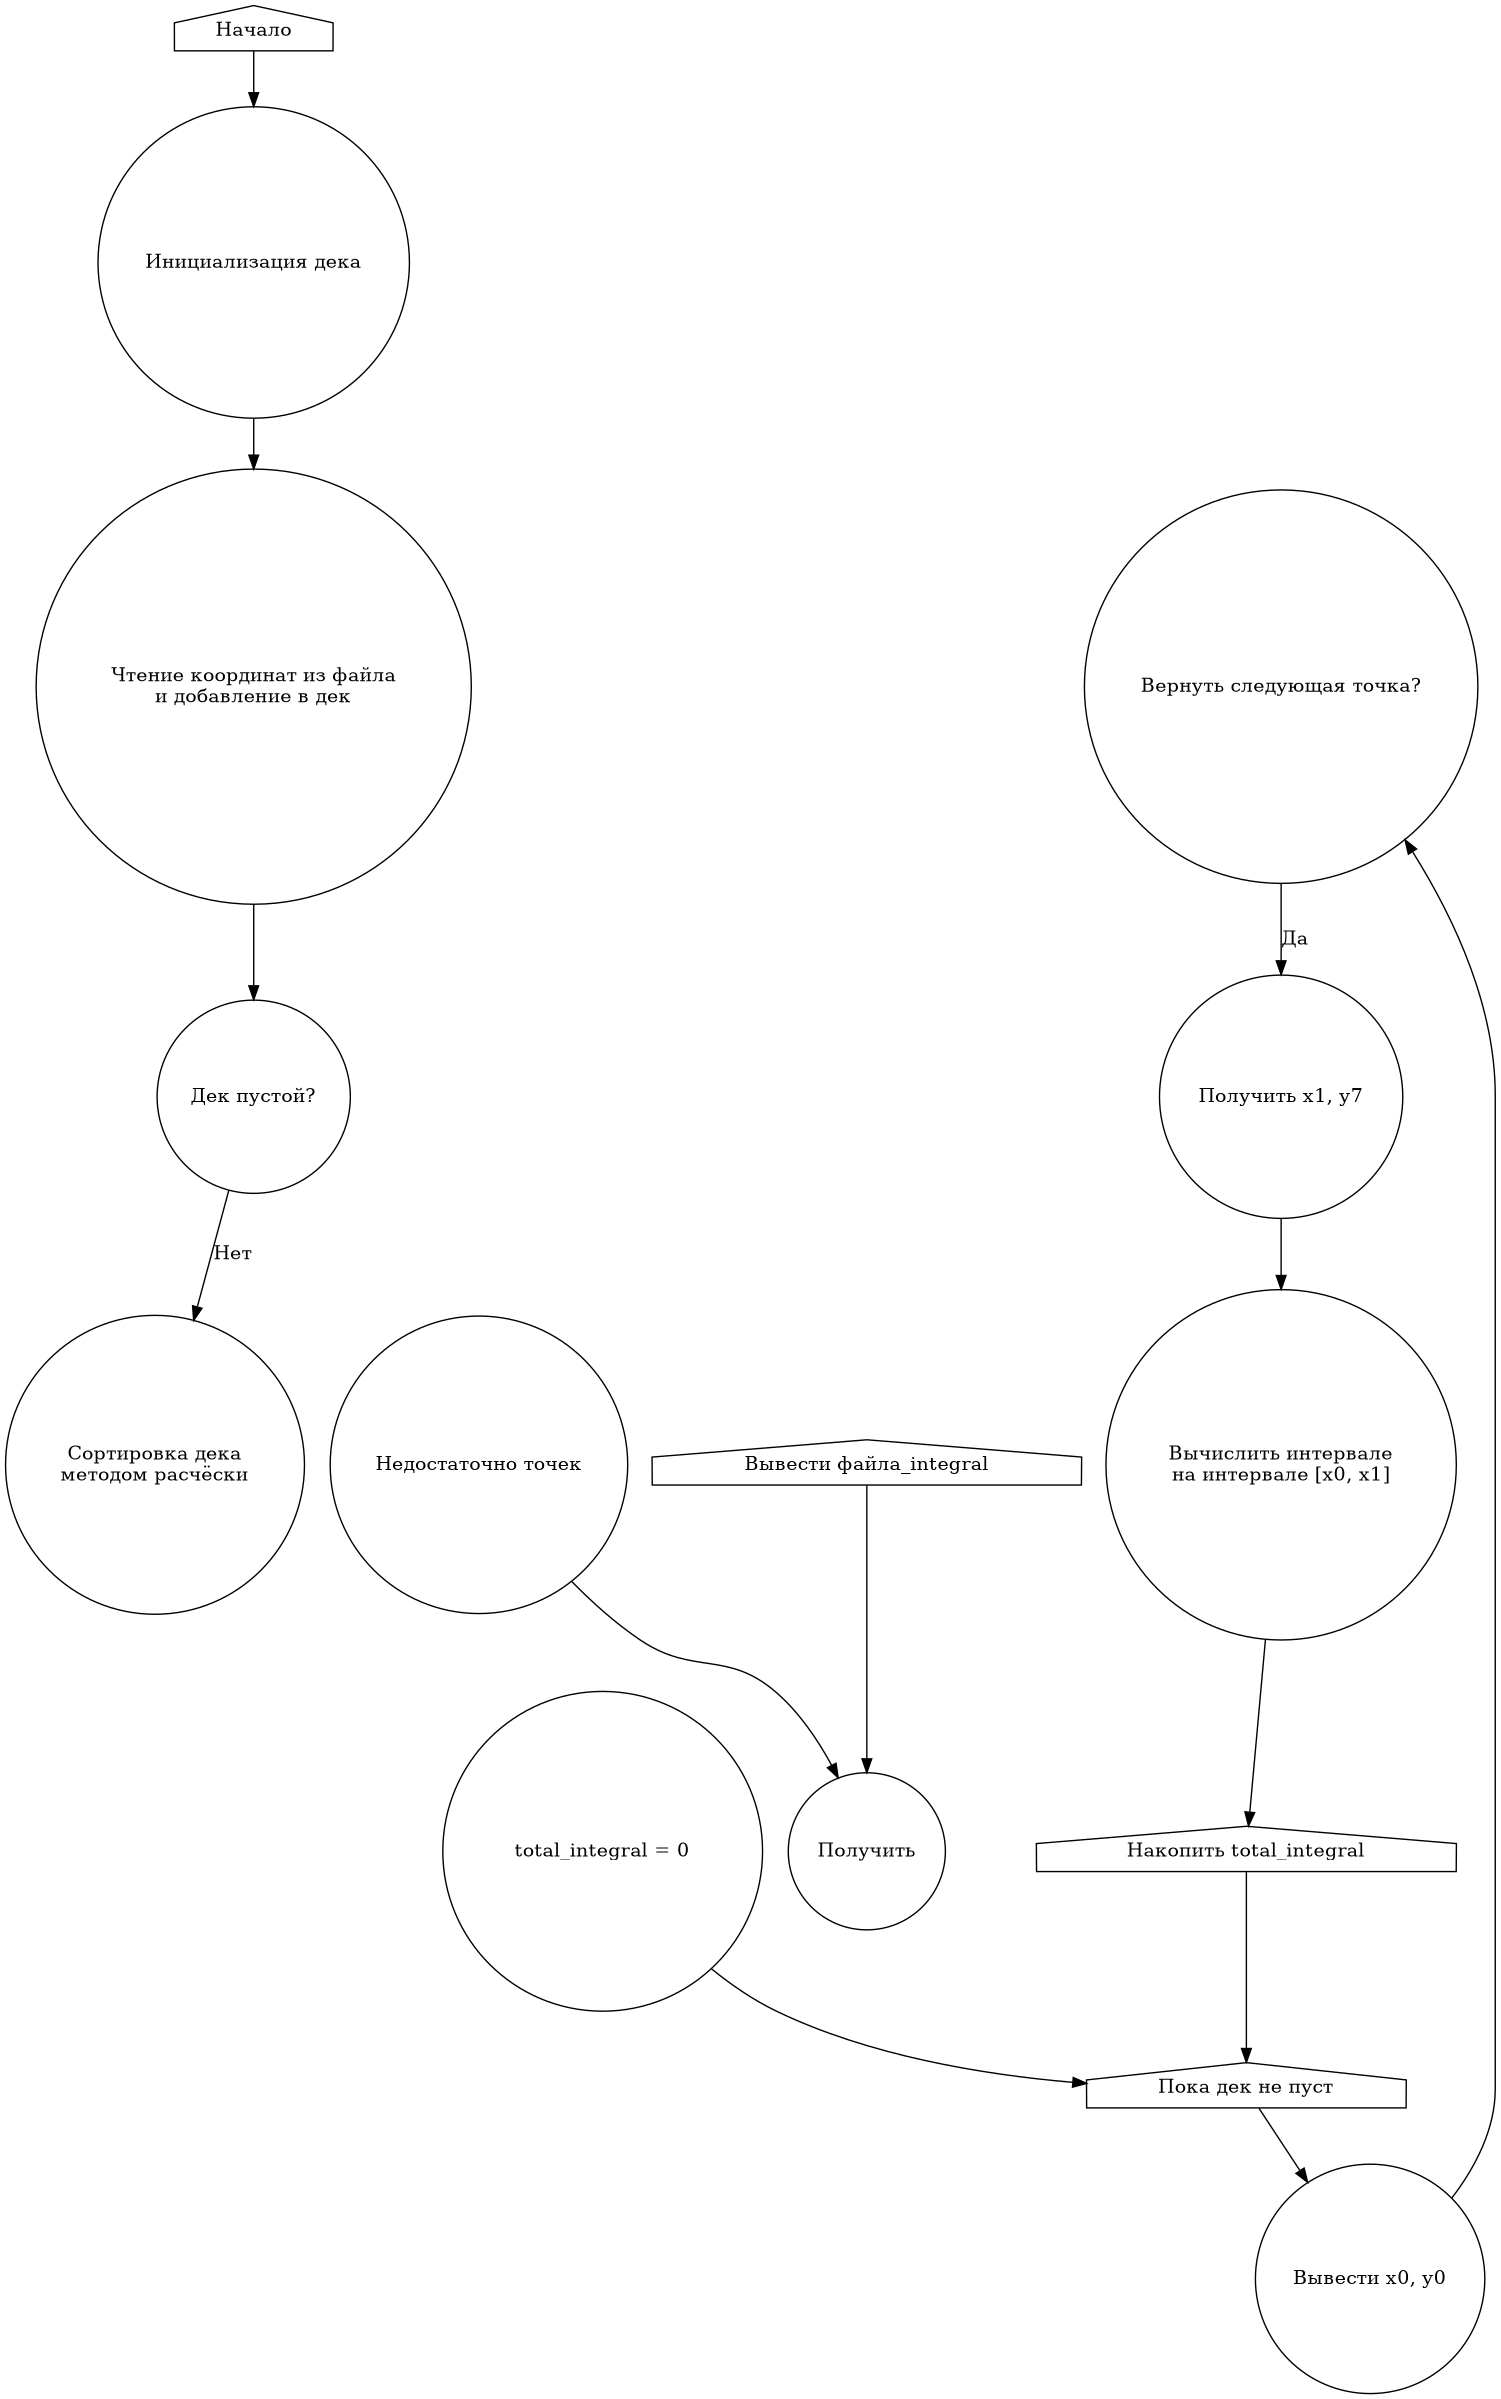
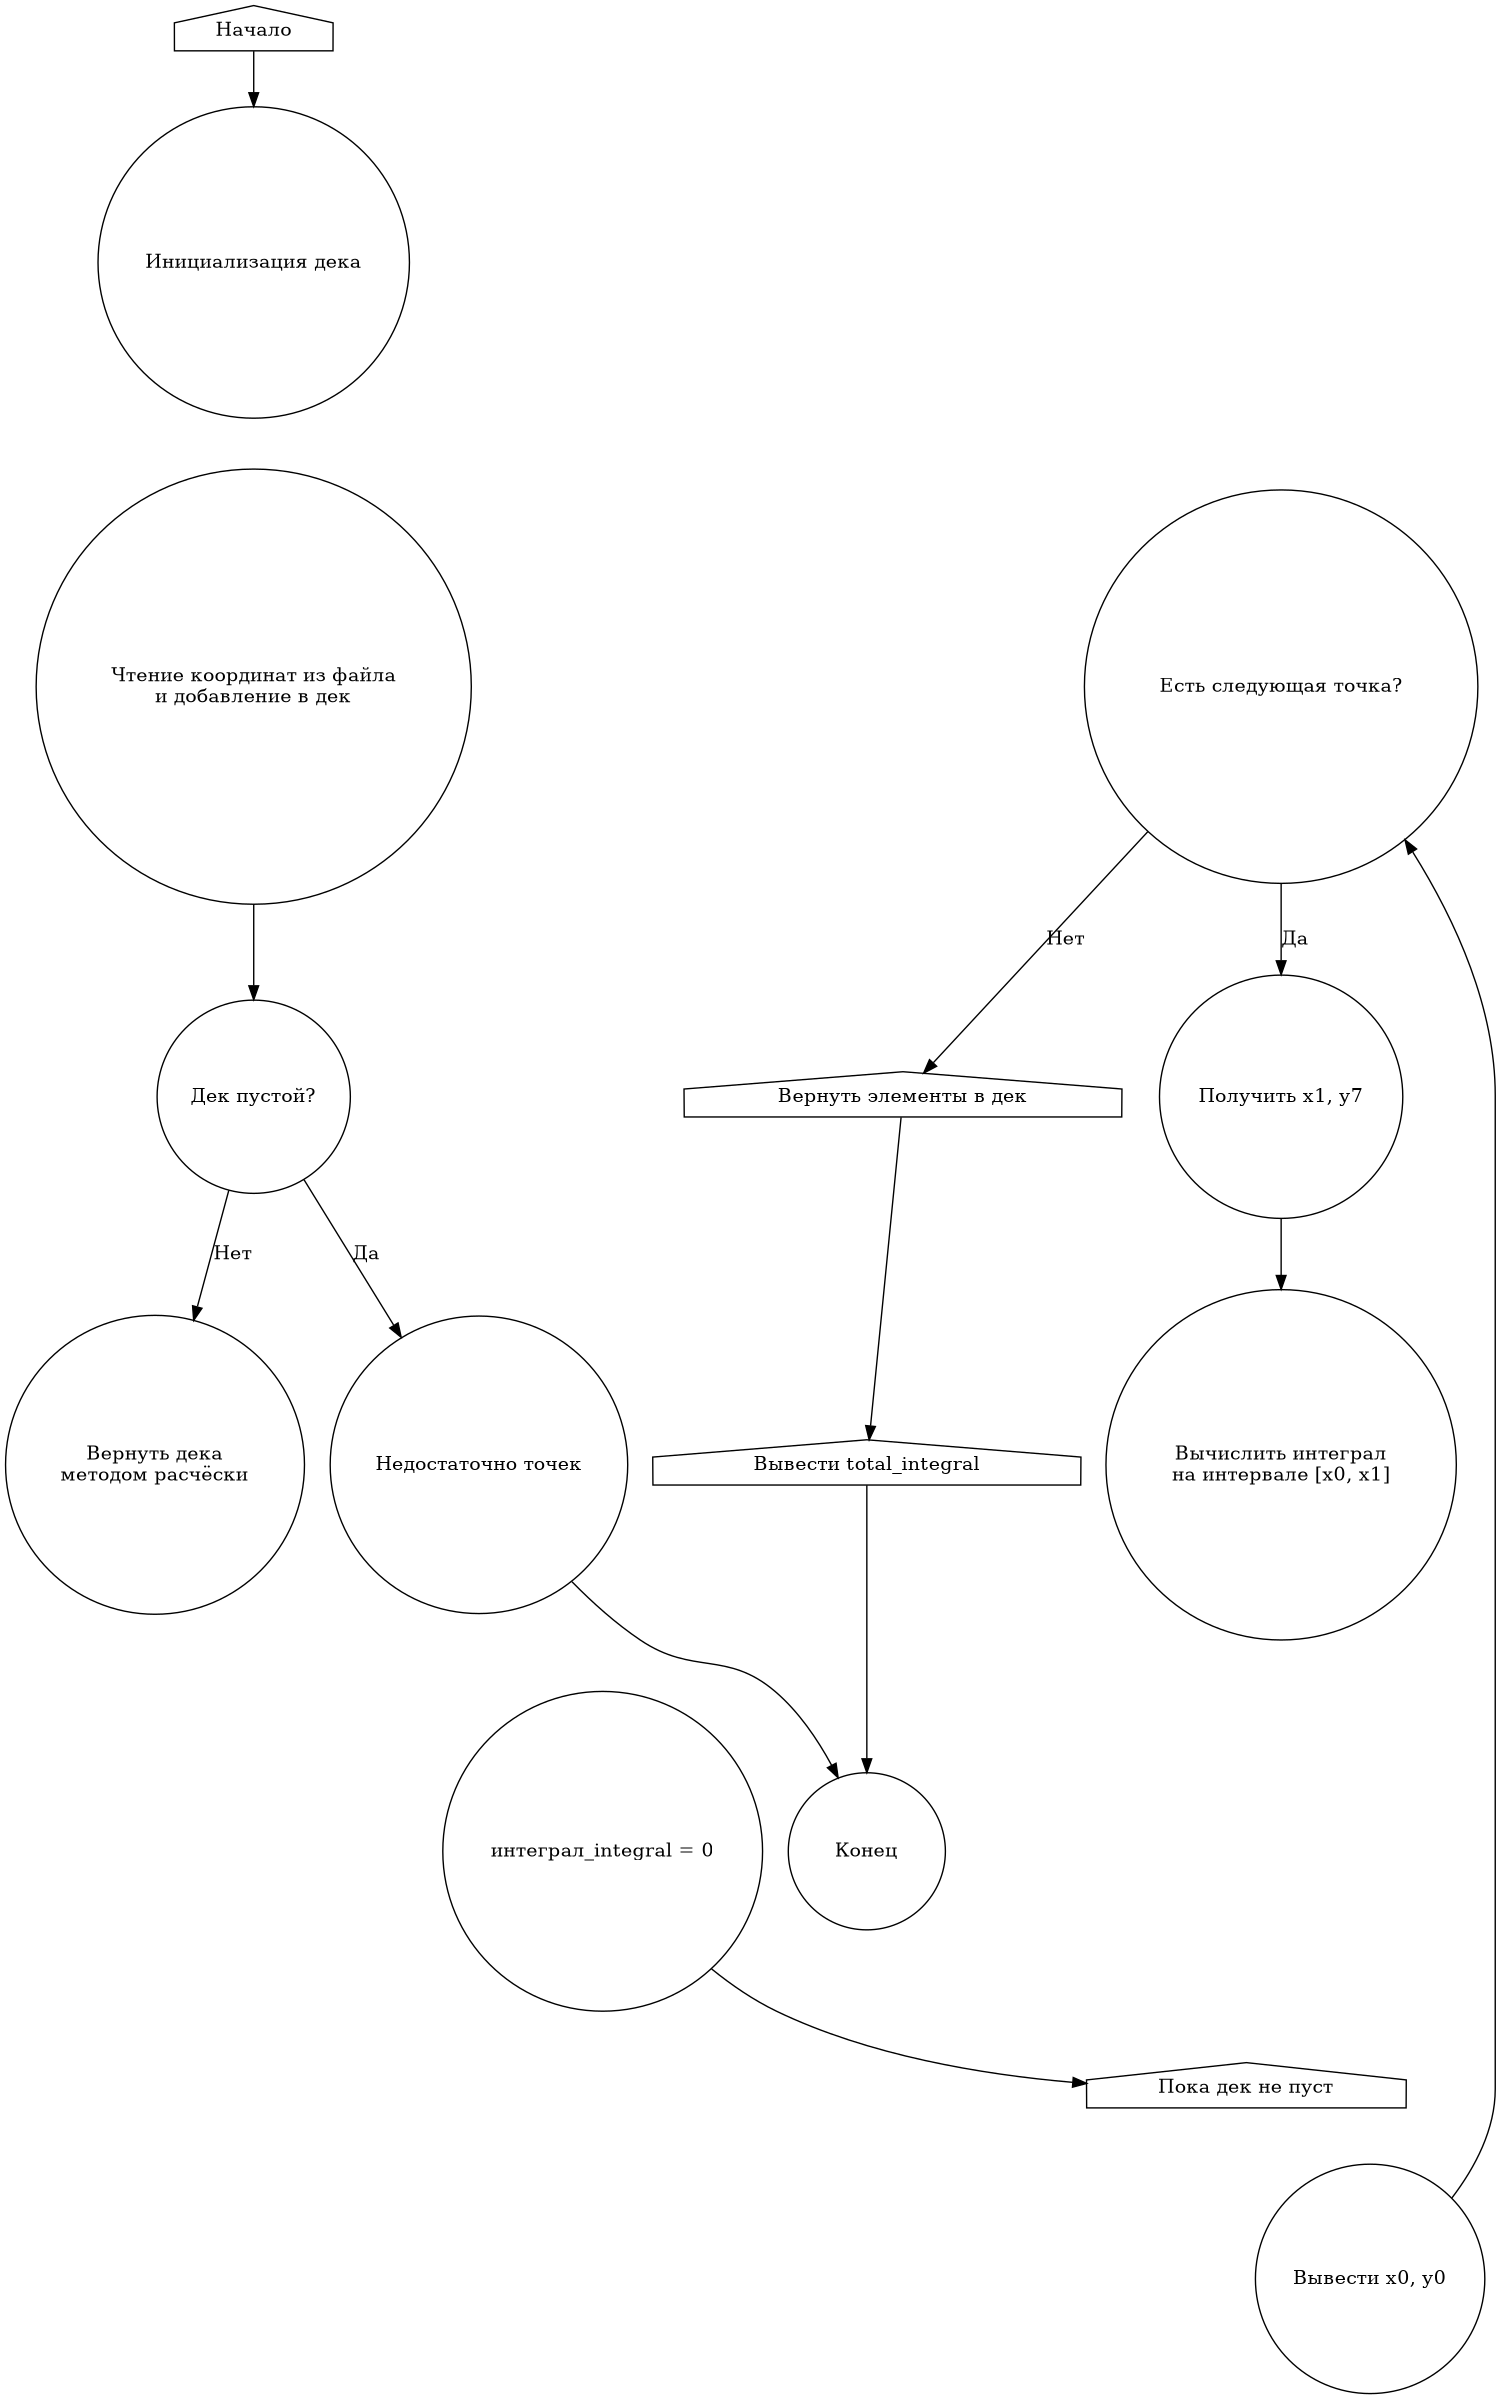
  digraph {
    node [shape=circle]
    n1 [label="Начало" shape=house]
    n2 [label="Инициализация дека"]
    n3 [label="Чтение координат из файла\nи добавление в дек"]
    n4 [label="Дек пустой?"]
    n5 [label="Недостаточно точек"]
-   n6 [label="Сортировка дека\nметодом расчёски"]
-   n7 [label="Получить"]
-   n8 [label="total_integral = 0"]
+   n6 [label="Вернуть дека\nметодом расчёски"]
+   n7 [label="Конец"]
+   n8 [label="интеграл_integral = 0"]
    n9 [label="Пока дек не пуст" shape=house]
    n10 [label="Вывести x0, y0"]
-   n11 [label="Вернуть следующая точка?"]
+   n11 [label="Есть следующая точка?"]
    n12 [label="Получить x1, y7"]
-   n14 [label="Вычислить интервале\nна интервале [x0, x1]"]
-   n15 [label="Вывести файла_integral" shape=house]
-   n16 [label="Накопить total_integral" shape=house]
+   n13 [label="Вернуть элементы в дек" shape=house]
+   n14 [label="Вычислить интеграл\nна интервале [x0, x1]"]
+   n15 [label="Вывести total_integral" shape=house]
    n1 -> n2
-   n2 -> n3
    n3 -> n4
+   n4 -> n5 [label="Да"]
    n4 -> n6 [label="Нет"]
    n5 -> n7
    n8 -> n9
-   n9 -> n10
    n10 -> n11
    n11 -> n12 [label="Да"]
+   n11 -> n13 [label="Нет"]
    n12 -> n14
-   n14 -> n16
+   n13 -> n15
    n15 -> n7
-   n16 -> n9
  }
